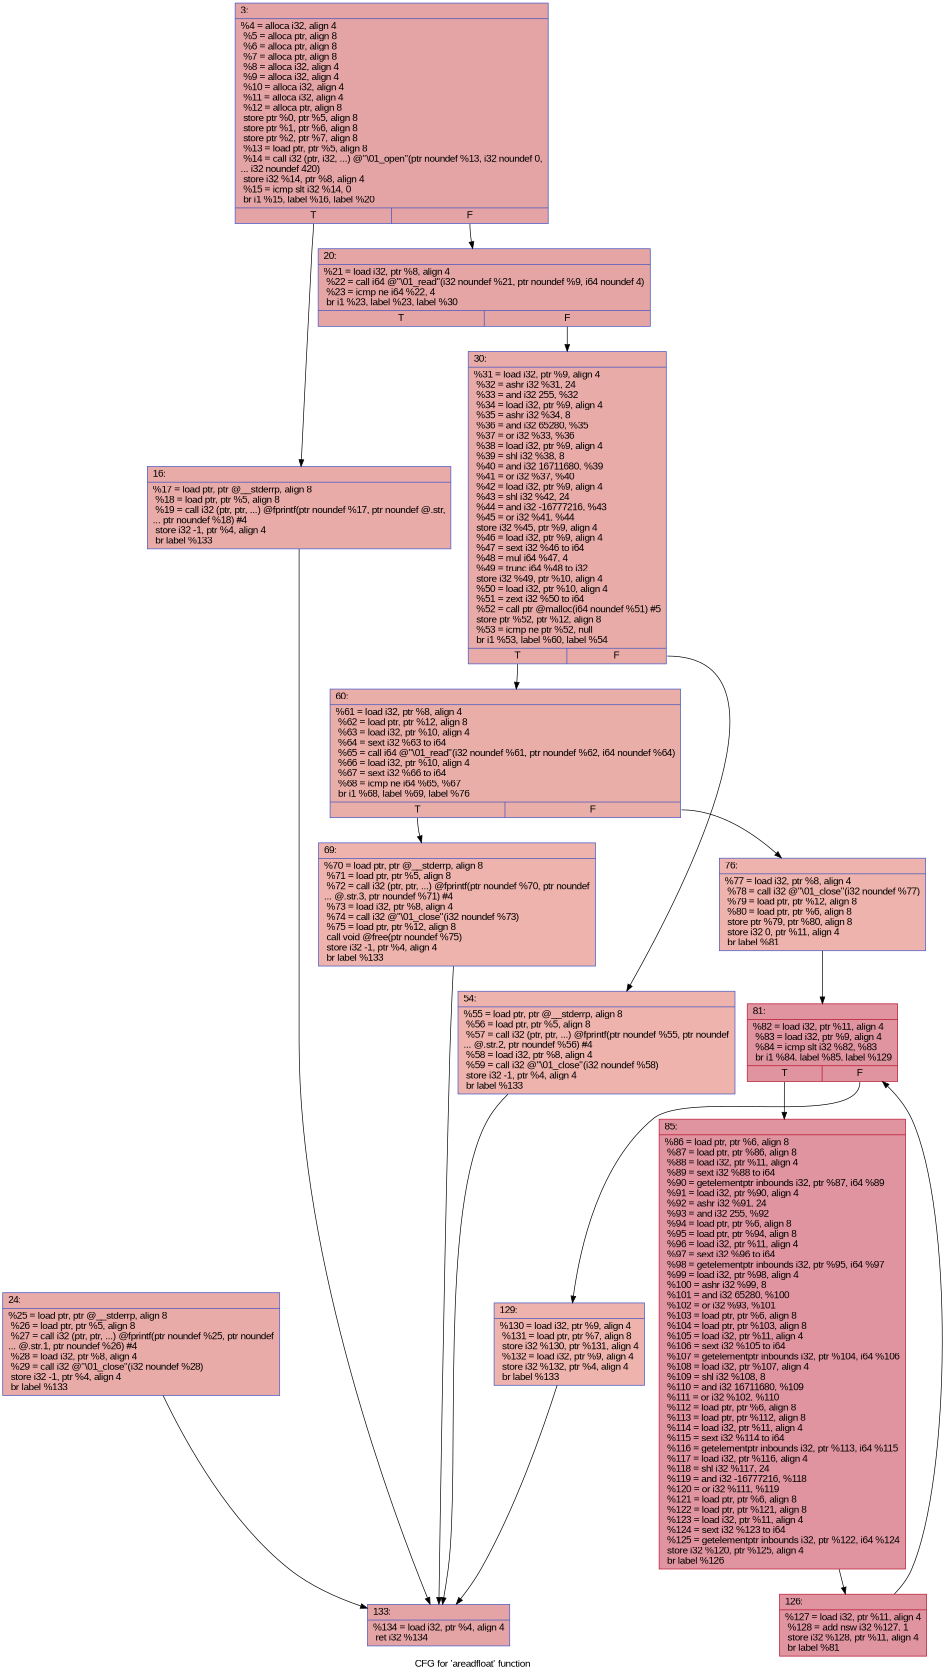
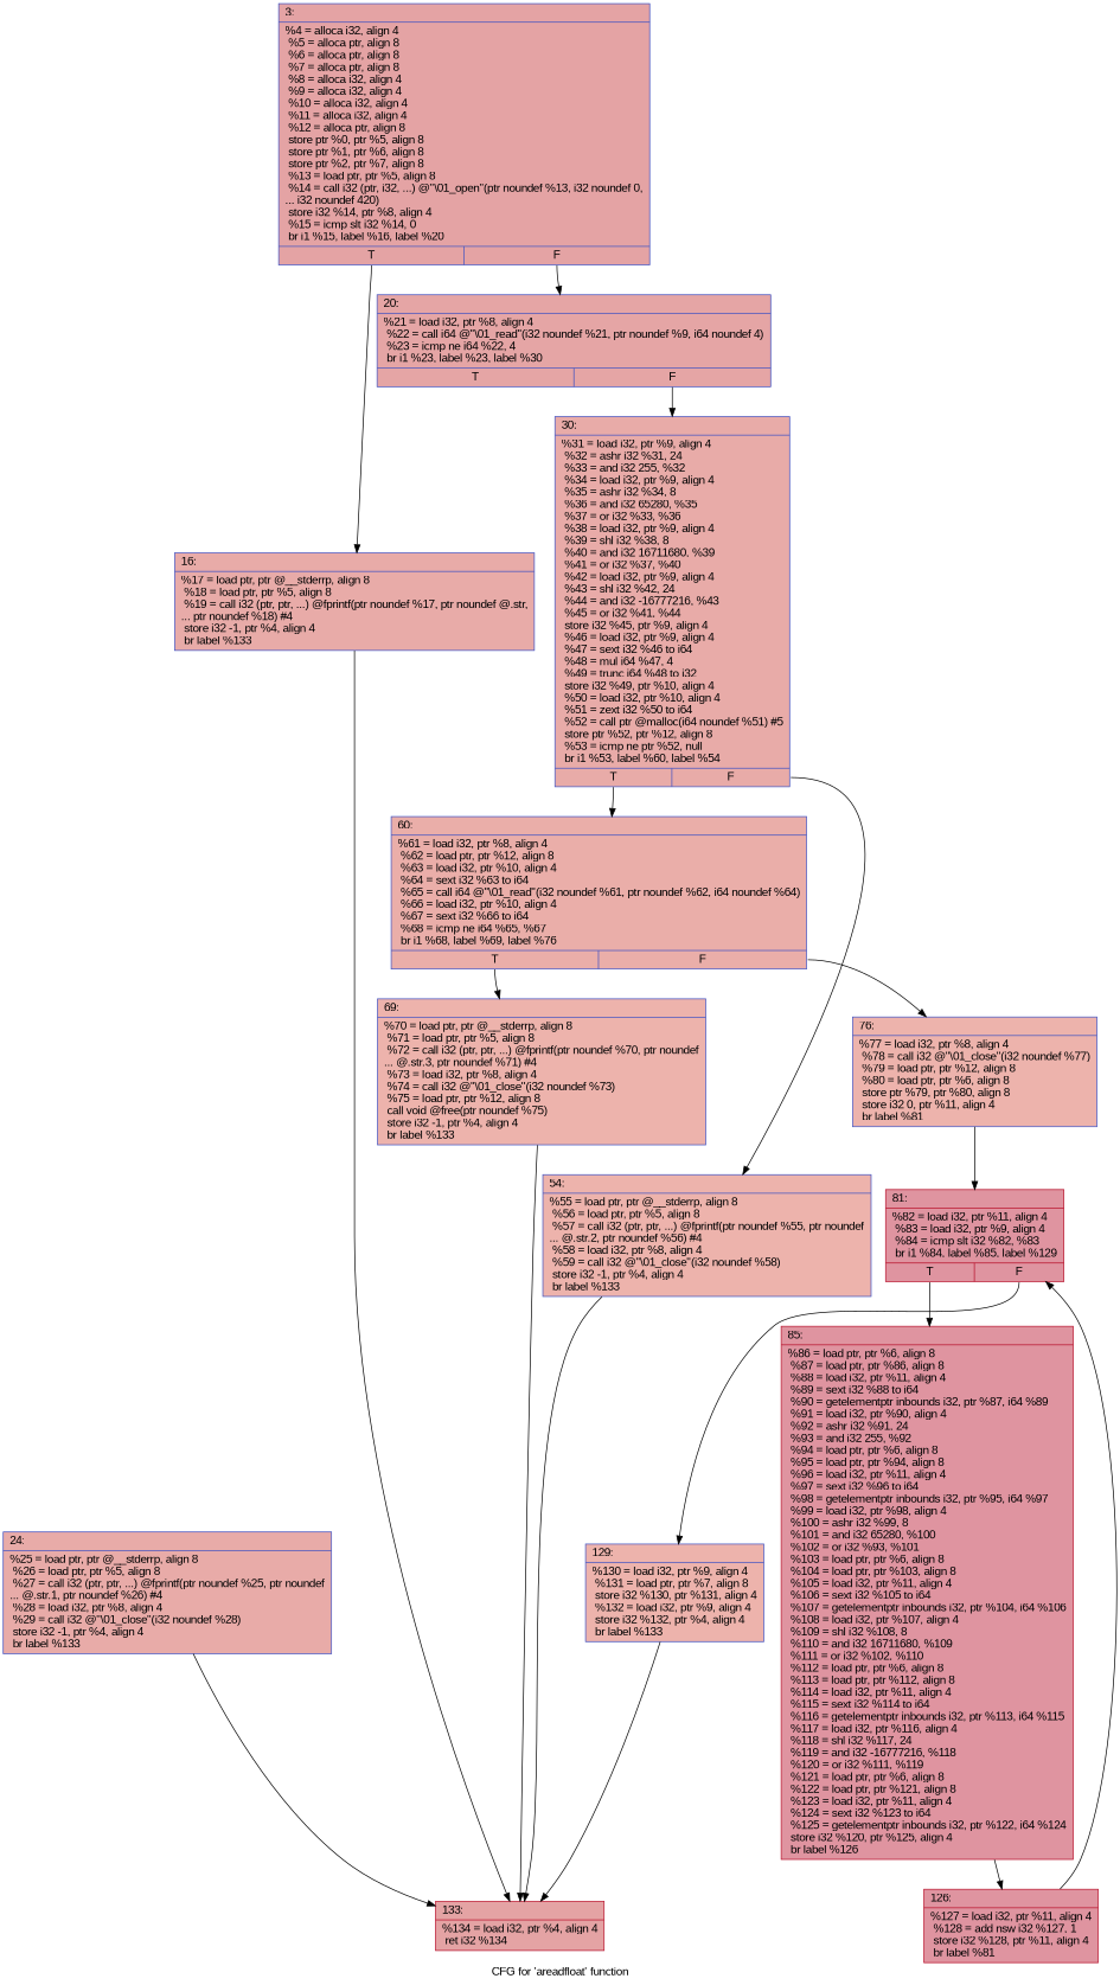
  digraph {
    fontname="Liberation Sans"
    label="CFG for 'areadfloat' function"
    node [color="#3d50c3ff" fillcolor="#d6524470" fontname="Liberation Sans" shape=record style=filled]
    edge [fontname="Liberation Sans"]
    n1 [fillcolor="#c32e3170" label="{3:\l|  %4 = alloca i32, align 4\l  %5 = alloca ptr, align 8\l  %6 = alloca ptr, align 8\l  %7 = alloca ptr, align 8\l  %8 = alloca i32, align 4\l  %9 = alloca i32, align 4\l  %10 = alloca i32, align 4\l  %11 = alloca i32, align 4\l  %12 = alloca ptr, align 8\l  store ptr %0, ptr %5, align 8\l  store ptr %1, ptr %6, align 8\l  store ptr %2, ptr %7, align 8\l  %13 = load ptr, ptr %5, align 8\l  %14 = call i32 (ptr, i32, ...) @\"\\01_open\"(ptr noundef %13, i32 noundef 0,\l... i32 noundef 420)\l  store i32 %14, ptr %8, align 4\l  %15 = icmp slt i32 %14, 0\l  br i1 %15, label %16, label %20\l|{<s0>T|<s1>F}}"]
    n2 [fillcolor="#cc403a70" label="{16:\l|  %17 = load ptr, ptr @__stderrp, align 8\l  %18 = load ptr, ptr %5, align 8\l  %19 = call i32 (ptr, ptr, ...) @fprintf(ptr noundef %17, ptr noundef @.str,\l... ptr noundef %18) #4\l  store i32 -1, ptr %4, align 4\l  br label %133\l}"]
    n3 [fillcolor="#c5333470" label="{20:\l|  %21 = load i32, ptr %8, align 4\l  %22 = call i64 @\"\\01_read\"(i32 noundef %21, ptr noundef %9, i64 noundef 4)\l  %23 = icmp ne i64 %22, 4\l  br i1 %23, label %23, label %30\l|{<s0>T|<s1>F}}"]
-   n4 [fillcolor="#c32e3170" label="{133:\l|  %134 = load i32, ptr %4, align 4\l  ret i32 %134\l}"]
+   n4 [color="#b70d28ff" fillcolor="#c32e3170" label="{133:\l|  %134 = load i32, ptr %4, align 4\l  ret i32 %134\l}"]
    n5 [fillcolor="#cc403a70" label="{30:\l|  %31 = load i32, ptr %9, align 4\l  %32 = ashr i32 %31, 24\l  %33 = and i32 255, %32\l  %34 = load i32, ptr %9, align 4\l  %35 = ashr i32 %34, 8\l  %36 = and i32 65280, %35\l  %37 = or i32 %33, %36\l  %38 = load i32, ptr %9, align 4\l  %39 = shl i32 %38, 8\l  %40 = and i32 16711680, %39\l  %41 = or i32 %37, %40\l  %42 = load i32, ptr %9, align 4\l  %43 = shl i32 %42, 24\l  %44 = and i32 -16777216, %43\l  %45 = or i32 %41, %44\l  store i32 %45, ptr %9, align 4\l  %46 = load i32, ptr %9, align 4\l  %47 = sext i32 %46 to i64\l  %48 = mul i64 %47, 4\l  %49 = trunc i64 %48 to i32\l  store i32 %49, ptr %10, align 4\l  %50 = load i32, ptr %10, align 4\l  %51 = zext i32 %50 to i64\l  %52 = call ptr @malloc(i64 noundef %51) #5\l  store ptr %52, ptr %12, align 8\l  %53 = icmp ne ptr %52, null\l  br i1 %53, label %60, label %54\l|{<s0>T|<s1>F}}"]
    n6 [fillcolor="#cc403a70" label="{24:\l|  %25 = load ptr, ptr @__stderrp, align 8\l  %26 = load ptr, ptr %5, align 8\l  %27 = call i32 (ptr, ptr, ...) @fprintf(ptr noundef %25, ptr noundef\l... @.str.1, ptr noundef %26) #4\l  %28 = load i32, ptr %8, align 4\l  %29 = call i32 @\"\\01_close\"(i32 noundef %28)\l  store i32 -1, ptr %4, align 4\l  br label %133\l}"]
    n7 [fillcolor="#d0473d70" label="{60:\l|  %61 = load i32, ptr %8, align 4\l  %62 = load ptr, ptr %12, align 8\l  %63 = load i32, ptr %10, align 4\l  %64 = sext i32 %63 to i64\l  %65 = call i64 @\"\\01_read\"(i32 noundef %61, ptr noundef %62, i64 noundef %64)\l  %66 = load i32, ptr %10, align 4\l  %67 = sext i32 %66 to i64\l  %68 = icmp ne i64 %65, %67\l  br i1 %68, label %69, label %76\l|{<s0>T|<s1>F}}"]
    n8 [label="{54:\l|  %55 = load ptr, ptr @__stderrp, align 8\l  %56 = load ptr, ptr %5, align 8\l  %57 = call i32 (ptr, ptr, ...) @fprintf(ptr noundef %55, ptr noundef\l... @.str.2, ptr noundef %56) #4\l  %58 = load i32, ptr %8, align 4\l  %59 = call i32 @\"\\01_close\"(i32 noundef %58)\l  store i32 -1, ptr %4, align 4\l  br label %133\l}"]
    n9 [label="{69:\l|  %70 = load ptr, ptr @__stderrp, align 8\l  %71 = load ptr, ptr %5, align 8\l  %72 = call i32 (ptr, ptr, ...) @fprintf(ptr noundef %70, ptr noundef\l... @.str.3, ptr noundef %71) #4\l  %73 = load i32, ptr %8, align 4\l  %74 = call i32 @\"\\01_close\"(i32 noundef %73)\l  %75 = load ptr, ptr %12, align 8\l  call void @free(ptr noundef %75)\l  store i32 -1, ptr %4, align 4\l  br label %133\l}"]
    n10 [label="{76:\l|  %77 = load i32, ptr %8, align 4\l  %78 = call i32 @\"\\01_close\"(i32 noundef %77)\l  %79 = load ptr, ptr %12, align 8\l  %80 = load ptr, ptr %6, align 8\l  store ptr %79, ptr %80, align 8\l  store i32 0, ptr %11, align 4\l  br label %81\l}"]
    n11 [color="#b70d28ff" fillcolor="#b70d2870" label="{81:\l|  %82 = load i32, ptr %11, align 4\l  %83 = load i32, ptr %9, align 4\l  %84 = icmp slt i32 %82, %83\l  br i1 %84, label %85, label %129\l|{<s0>T|<s1>F}}"]
    n12 [color="#b70d28ff" fillcolor="#b70d2870" label="{85:\l|  %86 = load ptr, ptr %6, align 8\l  %87 = load ptr, ptr %86, align 8\l  %88 = load i32, ptr %11, align 4\l  %89 = sext i32 %88 to i64\l  %90 = getelementptr inbounds i32, ptr %87, i64 %89\l  %91 = load i32, ptr %90, align 4\l  %92 = ashr i32 %91, 24\l  %93 = and i32 255, %92\l  %94 = load ptr, ptr %6, align 8\l  %95 = load ptr, ptr %94, align 8\l  %96 = load i32, ptr %11, align 4\l  %97 = sext i32 %96 to i64\l  %98 = getelementptr inbounds i32, ptr %95, i64 %97\l  %99 = load i32, ptr %98, align 4\l  %100 = ashr i32 %99, 8\l  %101 = and i32 65280, %100\l  %102 = or i32 %93, %101\l  %103 = load ptr, ptr %6, align 8\l  %104 = load ptr, ptr %103, align 8\l  %105 = load i32, ptr %11, align 4\l  %106 = sext i32 %105 to i64\l  %107 = getelementptr inbounds i32, ptr %104, i64 %106\l  %108 = load i32, ptr %107, align 4\l  %109 = shl i32 %108, 8\l  %110 = and i32 16711680, %109\l  %111 = or i32 %102, %110\l  %112 = load ptr, ptr %6, align 8\l  %113 = load ptr, ptr %112, align 8\l  %114 = load i32, ptr %11, align 4\l  %115 = sext i32 %114 to i64\l  %116 = getelementptr inbounds i32, ptr %113, i64 %115\l  %117 = load i32, ptr %116, align 4\l  %118 = shl i32 %117, 24\l  %119 = and i32 -16777216, %118\l  %120 = or i32 %111, %119\l  %121 = load ptr, ptr %6, align 8\l  %122 = load ptr, ptr %121, align 8\l  %123 = load i32, ptr %11, align 4\l  %124 = sext i32 %123 to i64\l  %125 = getelementptr inbounds i32, ptr %122, i64 %124\l  store i32 %120, ptr %125, align 4\l  br label %126\l}"]
    n13 [label="{129:\l|  %130 = load i32, ptr %9, align 4\l  %131 = load ptr, ptr %7, align 8\l  store i32 %130, ptr %131, align 4\l  %132 = load i32, ptr %9, align 4\l  store i32 %132, ptr %4, align 4\l  br label %133\l}"]
    n14 [color="#b70d28ff" fillcolor="#b70d2870" label="{126:\l|  %127 = load i32, ptr %11, align 4\l  %128 = add nsw i32 %127, 1\l  store i32 %128, ptr %11, align 4\l  br label %81\l}"]
    n1 -> n2 [tailport=s0]
    n1 -> n3 [tailport=s1]
    n2 -> n4
    n3 -> n5 [tailport=s1]
    n5 -> n7 [tailport=s0]
    n5 -> n8 [tailport=s1]
    n6 -> n4
    n7 -> n9 [tailport=s0]
    n7 -> n10 [tailport=s1]
    n8 -> n4
    n9 -> n4
    n10 -> n11
    n11 -> n12 [tailport=s0]
    n11 -> n13 [tailport=s1]
    n12 -> n14
    n13 -> n4
    n14 -> n11
  }
